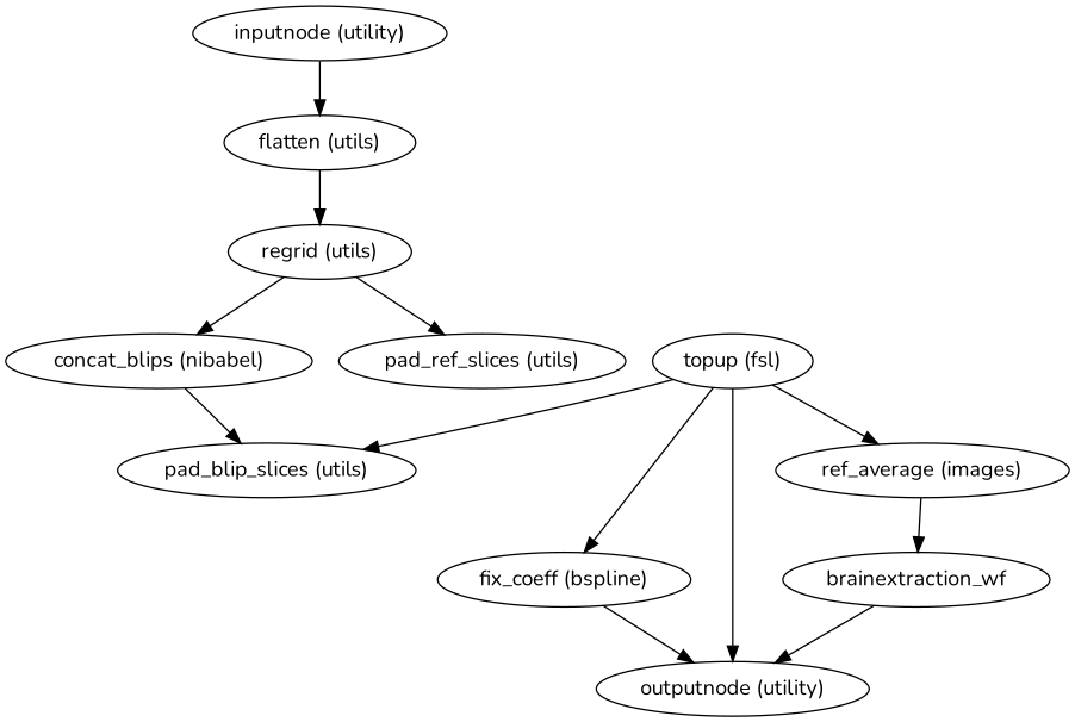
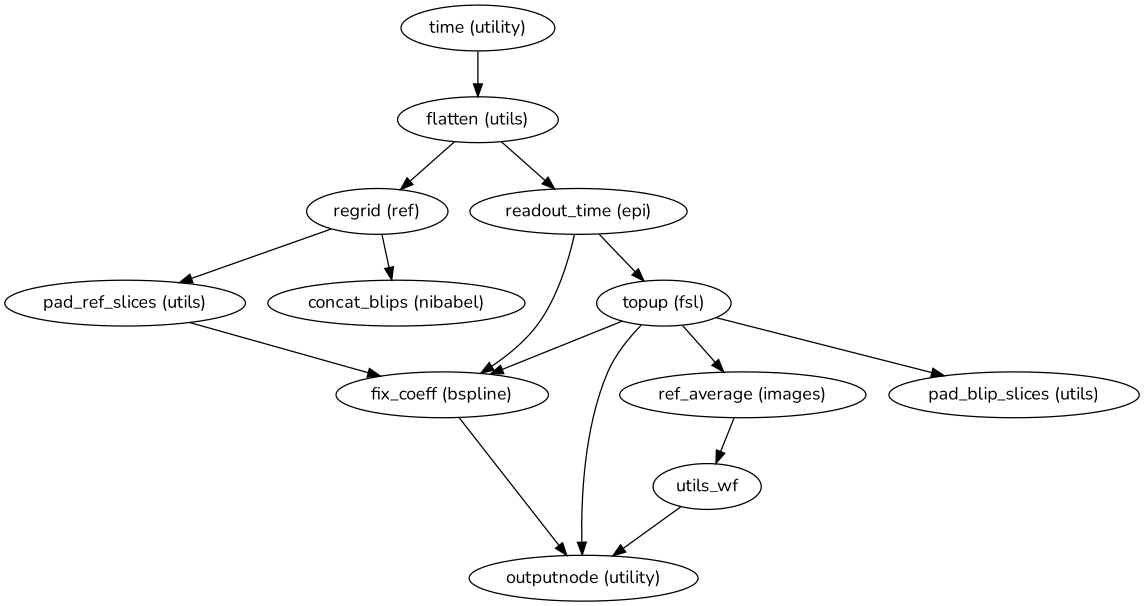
  strict digraph {
    fontname=Nunito
    node [fontname=Nunito]
    edge [fontname=Nunito]
-   "inputnode (utility)"
+   "inputnode (utility)" [label="time (utility)"]
    "flatten (utils)"
-   "regrid (utils)"
+   "readout_time (epi)"
+   "regrid (utils)" [label="regrid (ref)"]
    "topup (fsl)"
    "fix_coeff (bspline)"
    "concat_blips (nibabel)"
    "pad_ref_slices (utils)"
    "outputnode (utility)"
    "ref_average (images)"
    "pad_blip_slices (utils)"
-   brainextraction_wf
+   brainextraction_wf [label=utils_wf]
    "inputnode (utility)" -> "flatten (utils)"
+   "flatten (utils)" -> "readout_time (epi)"
    "flatten (utils)" -> "regrid (utils)"
+   "readout_time (epi)" -> "topup (fsl)"
+   "readout_time (epi)" -> "fix_coeff (bspline)"
    "regrid (utils)" -> "concat_blips (nibabel)"
    "regrid (utils)" -> "pad_ref_slices (utils)"
    "topup (fsl)" -> "fix_coeff (bspline)"
    "topup (fsl)" -> "outputnode (utility)"
    "topup (fsl)" -> "ref_average (images)"
    "topup (fsl)" -> "pad_blip_slices (utils)"
    "fix_coeff (bspline)" -> "outputnode (utility)"
-   "concat_blips (nibabel)" -> "pad_blip_slices (utils)"
+   "pad_ref_slices (utils)" -> "fix_coeff (bspline)"
    "ref_average (images)" -> brainextraction_wf
    brainextraction_wf -> "outputnode (utility)"
  }
